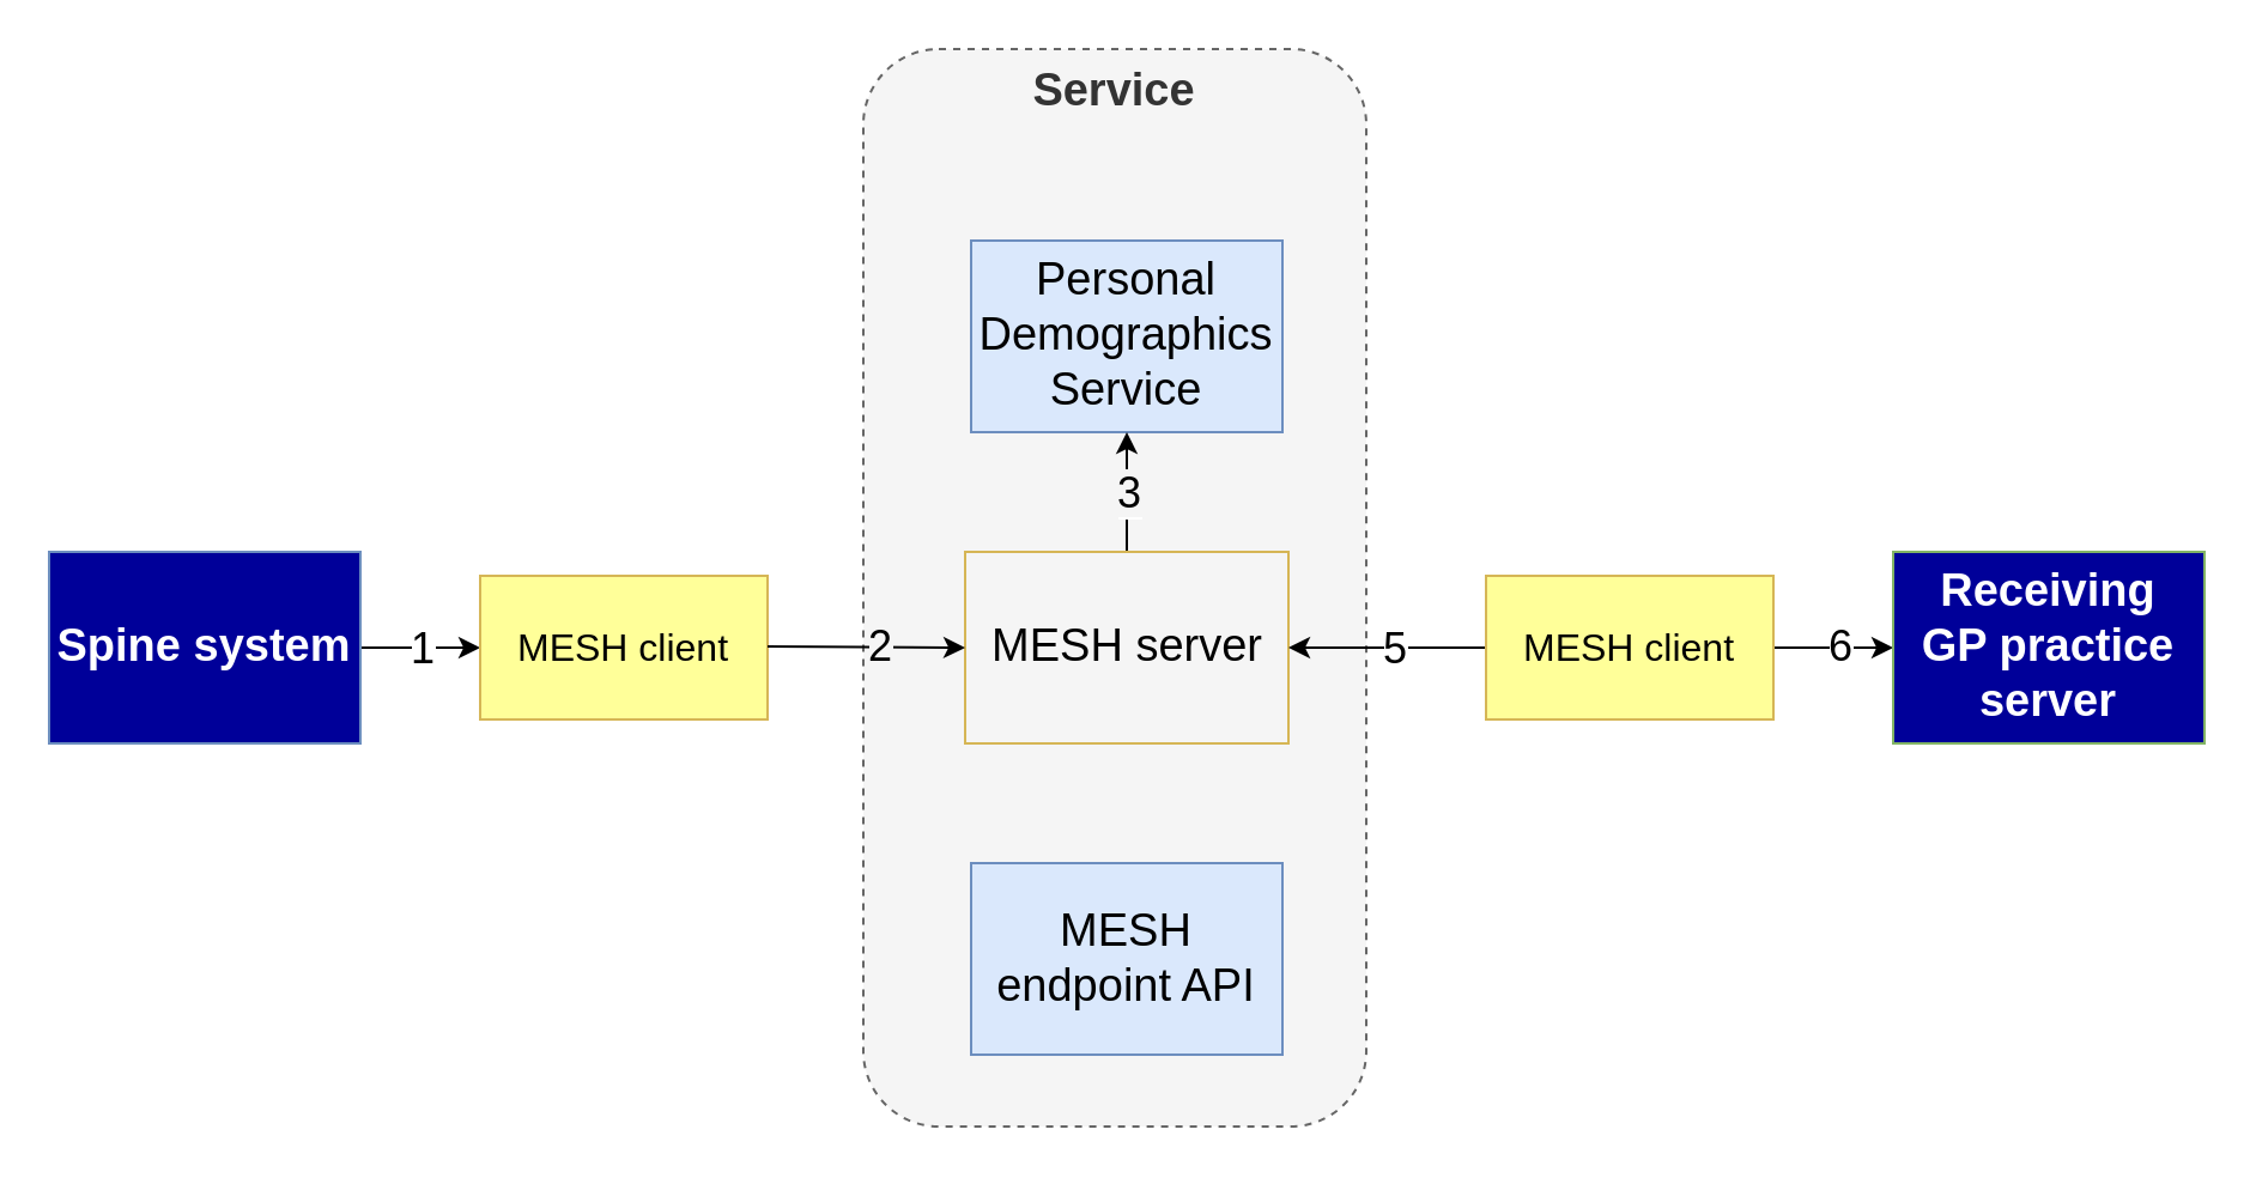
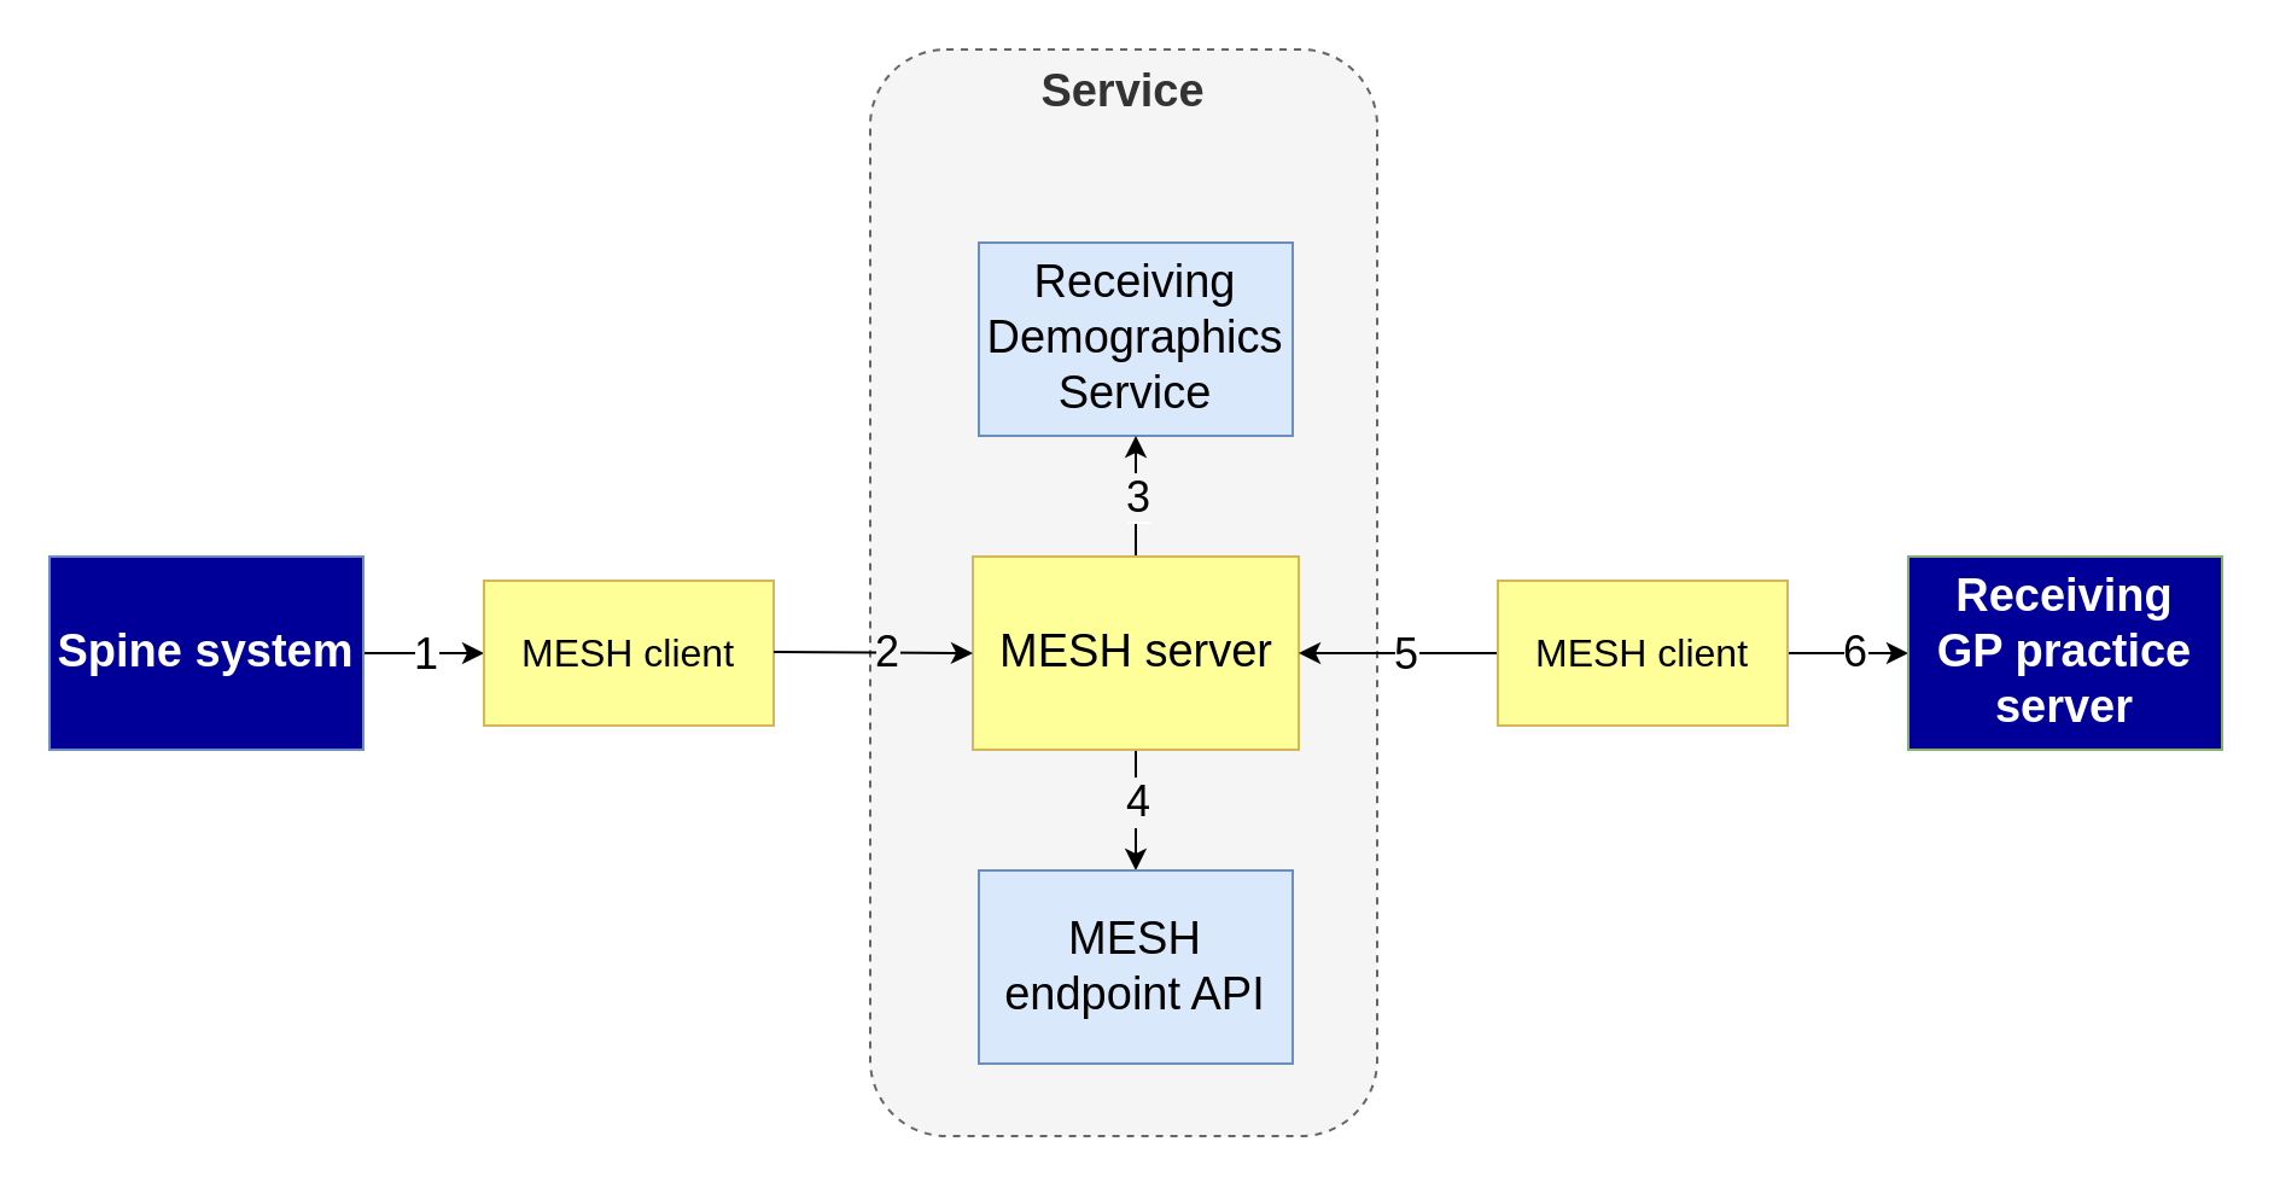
  <mxCell id="0" />
  <mxCell id="1" parent="0" />
  <mxCell id="2" value="&lt;font style=&quot;font-size: 19px&quot;&gt;&lt;b&gt;Service&lt;/b&gt;&lt;/font&gt;" style="rounded=1;whiteSpace=wrap;html=1;verticalAlign=top;dashed=1;fillColor=#f5f5f5;strokeColor=#666666;fontColor=#333333;" parent="1" vertex="1"><mxGeometry x="360" y="20" width="210" height="450" as="geometry" /></mxCell>
- <mxCell id="3" value="&lt;font style=&quot;font-size: 19px&quot;&gt;Personal Demographics Service&lt;/font&gt;" style="rounded=0;whiteSpace=wrap;html=1;fillColor=#dae8fc;strokeColor=#6c8ebf;" parent="1" vertex="1"><mxGeometry x="405" y="100" width="130" height="80" as="geometry" /></mxCell>
+ <mxCell id="3" value="&lt;font style=&quot;font-size: 19px&quot;&gt;Receiving Demographics Service&lt;/font&gt;" style="rounded=0;whiteSpace=wrap;html=1;fillColor=#dae8fc;strokeColor=#6c8ebf;" parent="1" vertex="1"><mxGeometry x="405" y="100" width="130" height="80" as="geometry" /></mxCell>
  <mxCell id="4" style="edgeStyle=none;orthogonalLoop=1;jettySize=auto;html=1;exitX=0.5;exitY=0;exitDx=0;exitDy=0;entryX=0.5;entryY=1;entryDx=0;entryDy=0;endArrow=classic;endFill=1;strokeColor=#000000;strokeWidth=1;fontFamily=Helvetica;fontSize=22;" edge="1" parent="1" source="8" target="3"><mxGeometry relative="1" as="geometry" /></mxCell>
  <mxCell id="5" value="&lt;span style=&quot;background-color: rgb(245, 245, 245); font-size: 18px;&quot;&gt;3&lt;/span&gt;" style="text;html=1;align=center;verticalAlign=middle;resizable=0;points=[];labelBackgroundColor=#ffffff;fontSize=18;fontFamily=Helvetica;" vertex="1" connectable="0" parent="4"><mxGeometry x="0.2" y="-4" relative="1" as="geometry"><mxPoint x="-4" y="5" as="offset" /></mxGeometry></mxCell>
- <mxCell id="8" value="&lt;font style=&quot;font-size: 19px&quot;&gt;MESH server&lt;/font&gt;" style="rounded=0;whiteSpace=wrap;html=1;fillColor=#f5f5f5;strokeColor=#d6b656;" parent="1" vertex="1"><mxGeometry x="402.5" y="230" width="135" height="80" as="geometry" /></mxCell>
+ <mxCell id="6" style="edgeStyle=none;orthogonalLoop=1;jettySize=auto;html=1;exitX=0.5;exitY=1;exitDx=0;exitDy=0;entryX=0.5;entryY=0;entryDx=0;entryDy=0;endArrow=classic;endFill=1;strokeColor=#000000;strokeWidth=1;fontFamily=Helvetica;fontSize=22;labelBackgroundColor=#F5F5F5;" edge="1" parent="1" source="8" target="19"><mxGeometry relative="1" as="geometry" /></mxCell>
+ <mxCell id="7" value="4" style="text;html=1;align=center;verticalAlign=middle;resizable=0;points=[];labelBackgroundColor=#F5F5F5;fontSize=18;fontFamily=Helvetica;" vertex="1" connectable="0" parent="6"><mxGeometry relative="1" as="geometry"><mxPoint y="-4" as="offset" /></mxGeometry></mxCell>
+ <mxCell id="8" value="&lt;font style=&quot;font-size: 19px&quot;&gt;MESH server&lt;/font&gt;" style="rounded=0;whiteSpace=wrap;html=1;fillColor=#FFFF99;strokeColor=#d6b656;" parent="1" vertex="1"><mxGeometry x="402.5" y="230" width="135" height="80" as="geometry" /></mxCell>
  <mxCell id="9" style="edgeStyle=none;orthogonalLoop=1;jettySize=auto;html=1;exitX=0;exitY=0.5;exitDx=0;exitDy=0;entryX=1;entryY=0.5;entryDx=0;entryDy=0;endArrow=none;endFill=0;strokeColor=#000000;strokeWidth=1;fontFamily=Helvetica;fontSize=22;startArrow=classic;startFill=1;" edge="1" parent="1" source="11" target="18"><mxGeometry relative="1" as="geometry" /></mxCell>
  <mxCell id="10" value="6" style="text;html=1;align=center;verticalAlign=middle;resizable=0;points=[];labelBackgroundColor=#ffffff;fontSize=18;fontFamily=Helvetica;" vertex="1" connectable="0" parent="9"><mxGeometry relative="1" as="geometry"><mxPoint x="2" y="-1" as="offset" /></mxGeometry></mxCell>
  <mxCell id="11" value="&lt;font style=&quot;font-size: 19px&quot;&gt;Receiving&lt;br&gt;GP practice&lt;br&gt;server&lt;br&gt;&lt;/font&gt;" style="rounded=0;whiteSpace=wrap;html=1;fillColor=#000099;strokeColor=#82b366;fontColor=#FFFFFF;fontStyle=1" parent="1" vertex="1"><mxGeometry x="790" y="230" width="130" height="80" as="geometry" /></mxCell>
  <mxCell id="12" style="edgeStyle=none;orthogonalLoop=1;jettySize=auto;html=1;exitX=1;exitY=0.5;exitDx=0;exitDy=0;entryX=0;entryY=0.5;entryDx=0;entryDy=0;endArrow=classic;endFill=1;strokeColor=#000000;strokeWidth=1;fontFamily=Courier New;fontSize=22;" edge="1" parent="1" source="14" target="15"><mxGeometry relative="1" as="geometry" /></mxCell>
  <mxCell id="13" value="&lt;font style=&quot;font-size: 18px;&quot;&gt;1&lt;/font&gt;" style="text;html=1;align=center;verticalAlign=middle;resizable=0;points=[];labelBackgroundColor=#ffffff;fontSize=18;fontFamily=Helvetica;" vertex="1" connectable="0" parent="12"><mxGeometry x="-0.04" relative="1" as="geometry"><mxPoint x="1" as="offset" /></mxGeometry></mxCell>
  <mxCell id="14" value="&lt;span style=&quot;font-size: 19px&quot;&gt;Spine system&lt;/span&gt;" style="rounded=0;whiteSpace=wrap;html=1;fillColor=#000099;strokeColor=#6c8ebf;fontColor=#FFFFFF;fontStyle=1" parent="1" vertex="1"><mxGeometry x="20" y="230" width="130" height="80" as="geometry" /></mxCell>
  <mxCell id="15" value="&lt;font style=&quot;font-size: 16px&quot;&gt;MESH client&lt;/font&gt;" style="rounded=0;whiteSpace=wrap;html=1;fillColor=#FFFF99;strokeColor=#d6b656;" vertex="1" parent="1"><mxGeometry x="200" y="240" width="120" height="60" as="geometry" /></mxCell>
  <mxCell id="16" style="edgeStyle=none;orthogonalLoop=1;jettySize=auto;html=1;exitX=0;exitY=0.5;exitDx=0;exitDy=0;entryX=1;entryY=0.5;entryDx=0;entryDy=0;endArrow=classic;endFill=1;strokeColor=#000000;strokeWidth=1;fontFamily=Helvetica;fontSize=22;" edge="1" parent="1" source="18" target="8"><mxGeometry relative="1" as="geometry" /></mxCell>
  <mxCell id="17" value="5" style="text;html=1;align=center;verticalAlign=middle;resizable=0;points=[];labelBackgroundColor=#ffffff;fontSize=18;fontFamily=Helvetica;" vertex="1" connectable="0" parent="16"><mxGeometry x="-0.273" y="-1" relative="1" as="geometry"><mxPoint x="-9" y="1" as="offset" /></mxGeometry></mxCell>
  <mxCell id="18" value="&lt;font style=&quot;font-size: 16px&quot;&gt;MESH client&lt;/font&gt;" style="rounded=0;whiteSpace=wrap;html=1;fillColor=#FFFF99;strokeColor=#d6b656;" vertex="1" parent="1"><mxGeometry x="620" y="240" width="120" height="60" as="geometry" /></mxCell>
  <mxCell id="19" value="&lt;font style=&quot;font-size: 19px&quot;&gt;MESH endpoint API&lt;/font&gt;" style="rounded=0;whiteSpace=wrap;html=1;fillColor=#dae8fc;strokeColor=#6c8ebf;" vertex="1" parent="1"><mxGeometry x="405" y="360" width="130" height="80" as="geometry" /></mxCell>
  <mxCell id="20" style="edgeStyle=none;orthogonalLoop=1;jettySize=auto;html=1;exitX=1;exitY=0.5;exitDx=0;exitDy=0;entryX=0;entryY=0.5;entryDx=0;entryDy=0;endArrow=classic;endFill=1;strokeColor=#000000;strokeWidth=1;fontFamily=Courier New;fontSize=22;" edge="1" parent="1" target="8"><mxGeometry relative="1" as="geometry"><mxPoint x="320" y="269.5" as="sourcePoint" /><mxPoint x="370" y="269.5" as="targetPoint" /></mxGeometry></mxCell>
  <mxCell id="21" value="&lt;font style=&quot;font-size: 18px;&quot;&gt;2&lt;/font&gt;" style="text;html=1;align=center;verticalAlign=middle;resizable=0;points=[];labelBackgroundColor=#F5F5F5;fontSize=18;fontFamily=Helvetica;" vertex="1" connectable="0" parent="20"><mxGeometry x="-0.04" relative="1" as="geometry"><mxPoint x="7" y="-0.74" as="offset" /></mxGeometry></mxCell>
